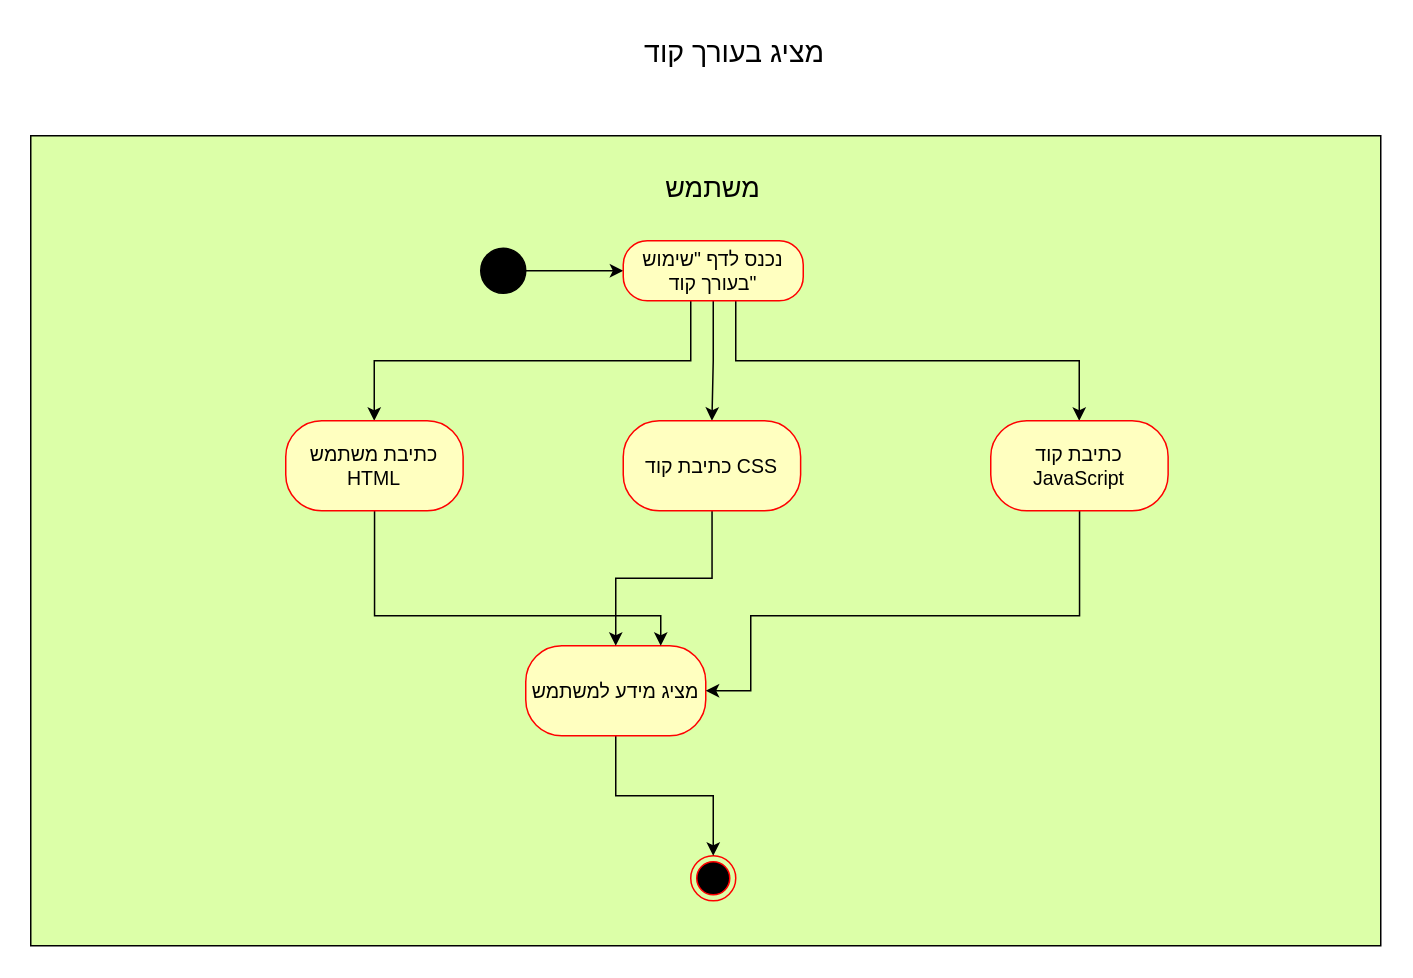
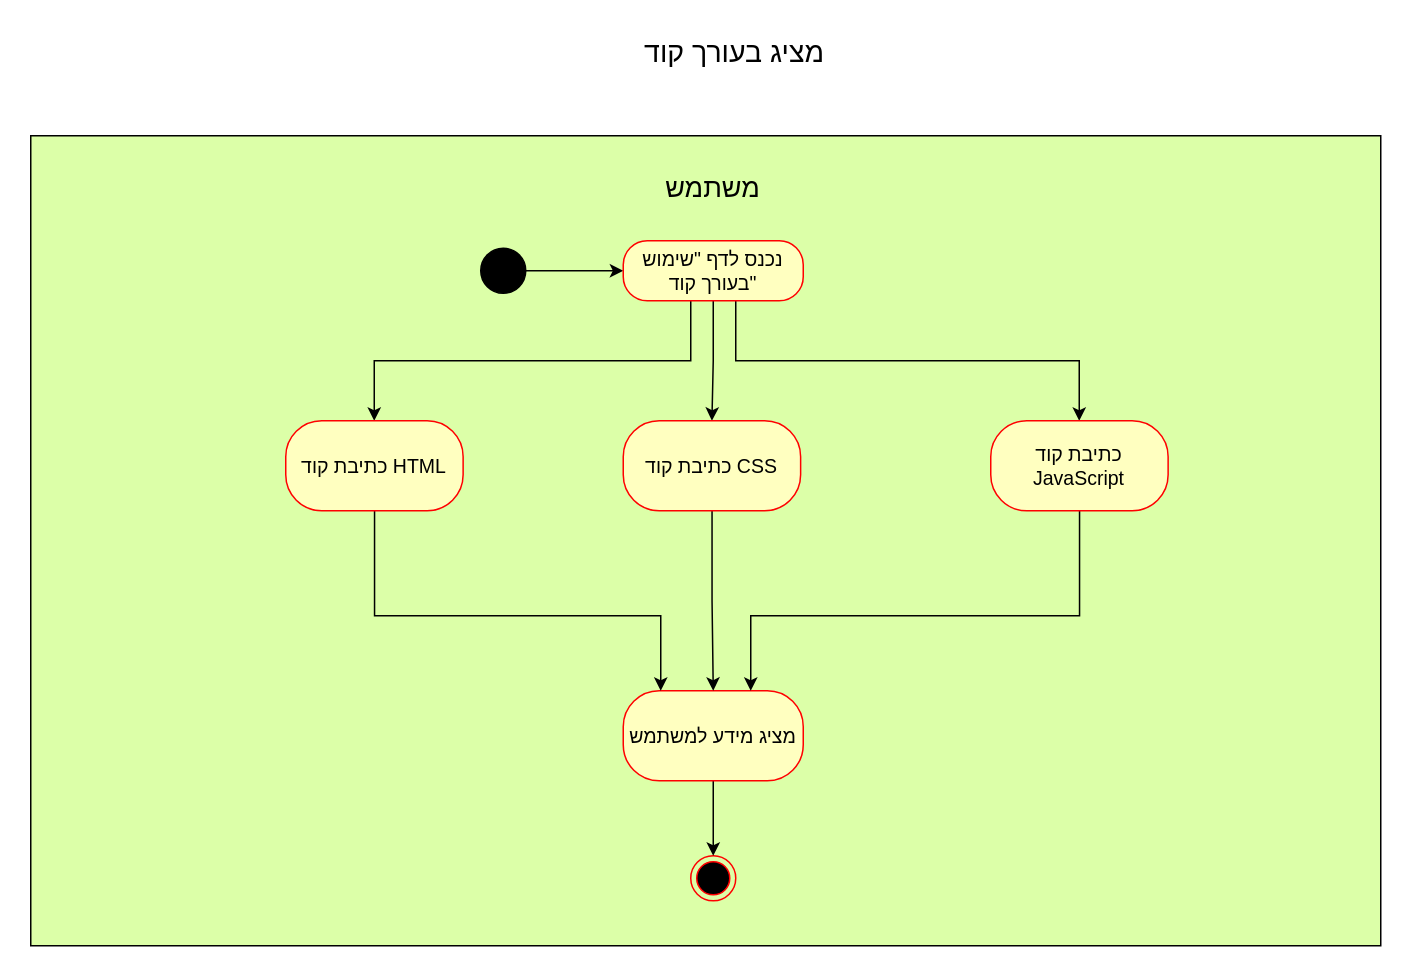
  <mxCell id="0" />
  <mxCell id="1" parent="0" />
  <mxCell id="2" value="" style="rounded=0;whiteSpace=wrap;html=1;fillColor=#DCFFA8;" vertex="1" parent="1"><mxGeometry x="20" y="90" width="900" height="540" as="geometry" /></mxCell>
  <mxCell id="3" value="&lt;span style=&quot;font-size: 18px&quot;&gt;משתמש&lt;/span&gt;" style="text;html=1;strokeColor=none;fillColor=none;align=center;verticalAlign=middle;whiteSpace=wrap;rounded=0;" vertex="1" parent="1"><mxGeometry x="405" y="110" width="140" height="30" as="geometry" /></mxCell>
  <mxCell id="4" value="" style="edgeStyle=orthogonalEdgeStyle;rounded=0;orthogonalLoop=1;jettySize=auto;html=1;entryX=0;entryY=0.5;entryDx=0;entryDy=0;" edge="1" parent="1" source="5" target="10"><mxGeometry relative="1" as="geometry"><Array as="points"><mxPoint x="415" y="179" /></Array><mxPoint x="400.75" y="178.575" as="targetPoint" /></mxGeometry></mxCell>
  <mxCell id="5" value="" style="ellipse;whiteSpace=wrap;html=1;aspect=fixed;fontSize=18;fillColor=#000000;" vertex="1" parent="1"><mxGeometry x="320" y="165" width="30" height="30" as="geometry" /></mxCell>
  <mxCell id="6" value="" style="ellipse;html=1;shape=endState;fillColor=#000000;strokeColor=#ff0000;fontSize=11;" vertex="1" parent="1"><mxGeometry x="460" y="570" width="30" height="30" as="geometry" /></mxCell>
  <mxCell id="7" style="edgeStyle=orthogonalEdgeStyle;rounded=0;orthogonalLoop=1;jettySize=auto;html=1;fontSize=13;entryX=0.5;entryY=0;entryDx=0;entryDy=0;" edge="1" parent="1" source="10" target="15"><mxGeometry relative="1" as="geometry"><mxPoint x="475" y="300" as="targetPoint" /></mxGeometry></mxCell>
  <mxCell id="8" style="edgeStyle=orthogonalEdgeStyle;rounded=0;orthogonalLoop=1;jettySize=auto;html=1;" edge="1" parent="1" source="10" target="18"><mxGeometry relative="1" as="geometry"><Array as="points"><mxPoint x="460" y="240" /><mxPoint x="249" y="240" /></Array></mxGeometry></mxCell>
  <mxCell id="9" style="edgeStyle=orthogonalEdgeStyle;rounded=0;orthogonalLoop=1;jettySize=auto;html=1;" edge="1" parent="1" source="10" target="20"><mxGeometry relative="1" as="geometry"><Array as="points"><mxPoint x="490" y="240" /><mxPoint x="719" y="240" /></Array></mxGeometry></mxCell>
  <mxCell id="10" value="נכנס לדף &quot;שימוש בעורך קוד&quot;" style="rounded=1;whiteSpace=wrap;html=1;arcSize=40;fontColor=#000000;fillColor=#ffffc0;strokeColor=#ff0000;fontSize=13;" vertex="1" parent="1"><mxGeometry x="415" y="160" width="120" height="40" as="geometry" /></mxCell>
  <mxCell id="11" style="edgeStyle=orthogonalEdgeStyle;rounded=0;orthogonalLoop=1;jettySize=auto;html=1;exitX=0.5;exitY=1;exitDx=0;exitDy=0;fontSize=13;" edge="1" parent="1"><mxGeometry relative="1" as="geometry"><mxPoint x="630" y="200" as="sourcePoint" /><mxPoint x="630" y="200" as="targetPoint" /></mxGeometry></mxCell>
  <mxCell id="12" style="edgeStyle=orthogonalEdgeStyle;rounded=0;orthogonalLoop=1;jettySize=auto;html=1;entryX=0.5;entryY=0;entryDx=0;entryDy=0;" edge="1" parent="1" source="13" target="6"><mxGeometry relative="1" as="geometry" /></mxCell>
- <mxCell id="13" value="מציג מידע למשתמש" style="whiteSpace=wrap;html=1;rounded=1;fontSize=13;fontColor=#000000;strokeColor=#ff0000;fillColor=#ffffc0;arcSize=40;" vertex="1" parent="1"><mxGeometry x="350" y="430" width="120" height="60" as="geometry" /></mxCell>
+ <mxCell id="13" value="מציג מידע למשתמש" style="whiteSpace=wrap;html=1;rounded=1;fontSize=13;fontColor=#000000;strokeColor=#ff0000;fillColor=#ffffc0;arcSize=40;" vertex="1" parent="1"><mxGeometry x="415" y="460" width="120" height="60" as="geometry" /></mxCell>
  <mxCell id="14" style="edgeStyle=orthogonalEdgeStyle;rounded=0;orthogonalLoop=1;jettySize=auto;html=1;" edge="1" parent="1" source="15" target="13"><mxGeometry relative="1" as="geometry" /></mxCell>
  <mxCell id="15" value="כתיבת קוד CSS" style="rounded=1;whiteSpace=wrap;html=1;arcSize=40;fontColor=#000000;fillColor=#ffffc0;strokeColor=#ff0000;fontSize=13;" vertex="1" parent="1"><mxGeometry x="415" y="280" width="118.25" height="60" as="geometry" /></mxCell>
  <mxCell id="16" value="&lt;font style=&quot;font-size: 19px&quot;&gt;מציג בעורך קוד&amp;nbsp;&lt;/font&gt;" style="text;html=1;strokeColor=none;fillColor=none;align=center;verticalAlign=middle;whiteSpace=wrap;rounded=0;" vertex="1" parent="1"><mxGeometry x="410" y="20" width="164" height="30" as="geometry" /></mxCell>
  <mxCell id="17" style="edgeStyle=orthogonalEdgeStyle;rounded=0;orthogonalLoop=1;jettySize=auto;html=1;" edge="1" parent="1" source="18" target="13"><mxGeometry relative="1" as="geometry"><Array as="points"><mxPoint x="249" y="410" /><mxPoint x="440" y="410" /></Array></mxGeometry></mxCell>
- <mxCell id="18" value="כתיבת משתמש HTML" style="rounded=1;whiteSpace=wrap;html=1;arcSize=40;fontColor=#000000;fillColor=#ffffc0;strokeColor=#ff0000;fontSize=13;" vertex="1" parent="1"><mxGeometry x="190" y="280" width="118.25" height="60" as="geometry" /></mxCell>
+ <mxCell id="18" value="כתיבת קוד HTML" style="rounded=1;whiteSpace=wrap;html=1;arcSize=40;fontColor=#000000;fillColor=#ffffc0;strokeColor=#ff0000;fontSize=13;" vertex="1" parent="1"><mxGeometry x="190" y="280" width="118.25" height="60" as="geometry" /></mxCell>
  <mxCell id="19" style="edgeStyle=orthogonalEdgeStyle;rounded=0;orthogonalLoop=1;jettySize=auto;html=1;" edge="1" parent="1" source="20" target="13"><mxGeometry relative="1" as="geometry"><Array as="points"><mxPoint x="719" y="410" /><mxPoint x="500" y="410" /></Array></mxGeometry></mxCell>
  <mxCell id="20" value="כתיבת קוד JavaScript" style="rounded=1;whiteSpace=wrap;html=1;arcSize=40;fontColor=#000000;fillColor=#ffffc0;strokeColor=#ff0000;fontSize=13;" vertex="1" parent="1"><mxGeometry x="660" y="280" width="118.25" height="60" as="geometry" /></mxCell>
